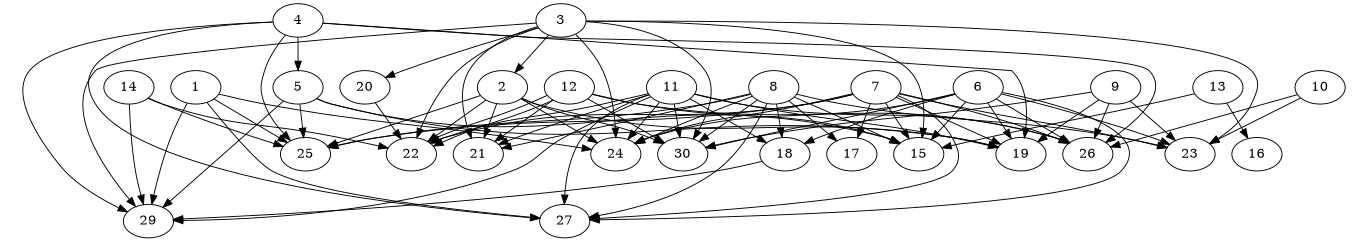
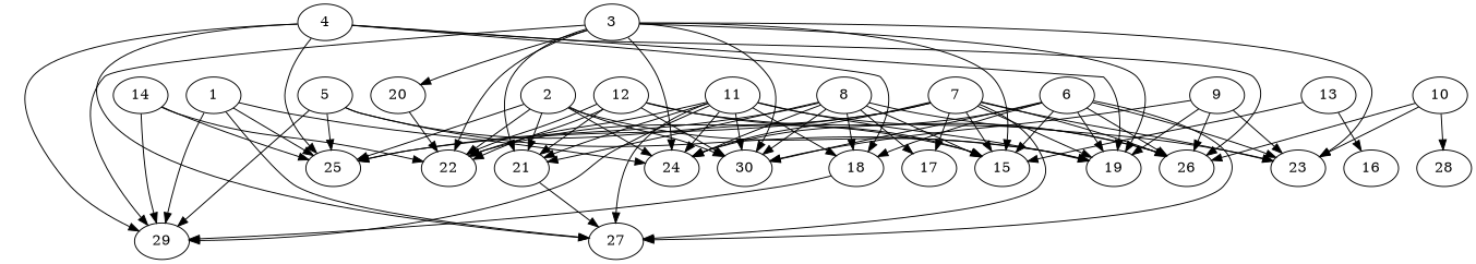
  digraph {
    node [alpha=0.15]
    1 [alpha=0.04]
    24 [alpha=0.19]
    25
    27 [alpha=0.07]
    29 [alpha=0.08]
    2 [alpha=0.12]
    19 [alpha=0.17]
    21 [alpha=0.04]
    22 [alpha=0.03]
    30 [alpha=0.01]
    3 [alpha=0.07]
    15 [alpha=0.02]
    20 [alpha=0.03]
    23 [alpha=0.18]
    4 [alpha=0.18]
    18
    26 [alpha=0.09]
    5 [alpha=0.02]
    6 [alpha=0.13]
    7 [alpha=0.09]
    17 [alpha=0.17]
    8 [alpha=0.19]
    9 [alpha=0.13]
    10
+   28 [alpha=0.14]
    11 [alpha=0.05]
    12 [alpha=0.07]
    13 [alpha=0.16]
    16 [alpha=0.12]
    14 [alpha=0.17]
    1 -> 24
    1 -> 25
    1 -> 27
    1 -> 29
    2 -> 24
    2 -> 25
    2 -> 19
    2 -> 21
    2 -> 22
    2 -> 30
    3 -> 24
    3 -> 29
-   3 -> 2
+   3 -> 19
    3 -> 21
    3 -> 22
    3 -> 30
    3 -> 15
    3 -> 20
    3 -> 23
    20 -> 22
    4 -> 25
    4 -> 27
    4 -> 29
    4 -> 19
-   4 -> 5
+   4 -> 18
    4 -> 26
    18 -> 29
    5 -> 25
    5 -> 29
    5 -> 19
    5 -> 15
    6 -> 24
    6 -> 27
    6 -> 19
    6 -> 30
    6 -> 15
    6 -> 23
    6 -> 18
    6 -> 26
    7 -> 24
    7 -> 25
    7 -> 27
    7 -> 19
    7 -> 22
    7 -> 15
    7 -> 23
    7 -> 26
    7 -> 17
    8 -> 24
    8 -> 25
-   8 -> 27
+   21 -> 27
    8 -> 21
    8 -> 30
    8 -> 15
    8 -> 23
    8 -> 18
    8 -> 17
    9 -> 19
    9 -> 30
    9 -> 23
    9 -> 26
    10 -> 23
    10 -> 26
+   10 -> 28
    11 -> 24
    11 -> 27
    11 -> 29
    11 -> 19
    11 -> 21
    11 -> 22
    11 -> 30
    11 -> 18
    11 -> 26
    12 -> 21
    12 -> 22
    12 -> 22
    12 -> 30
    12 -> 15
    12 -> 26
    13 -> 15
    13 -> 16
    14 -> 25
    14 -> 29
    14 -> 22
  }
